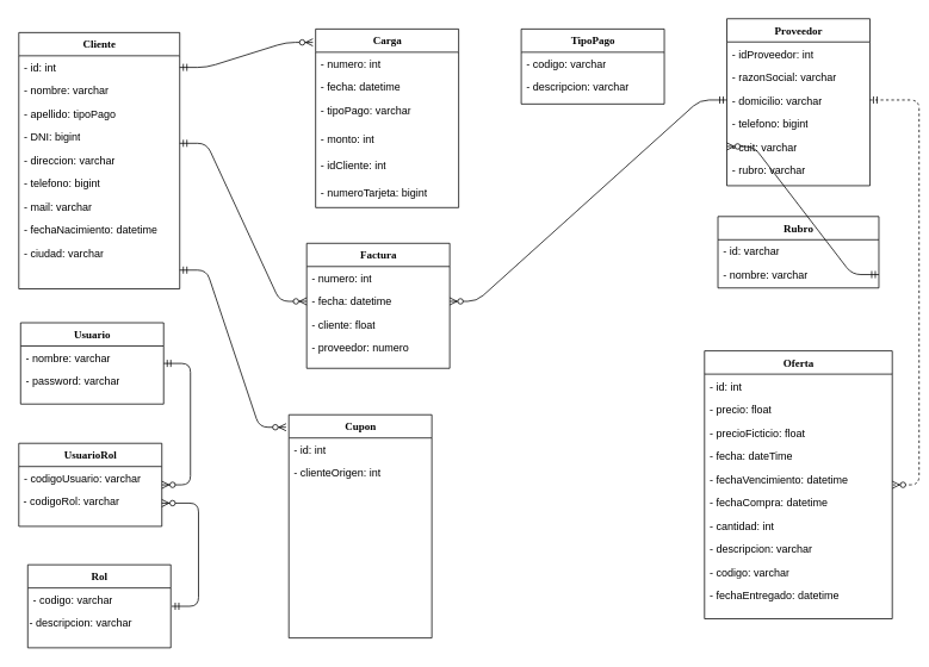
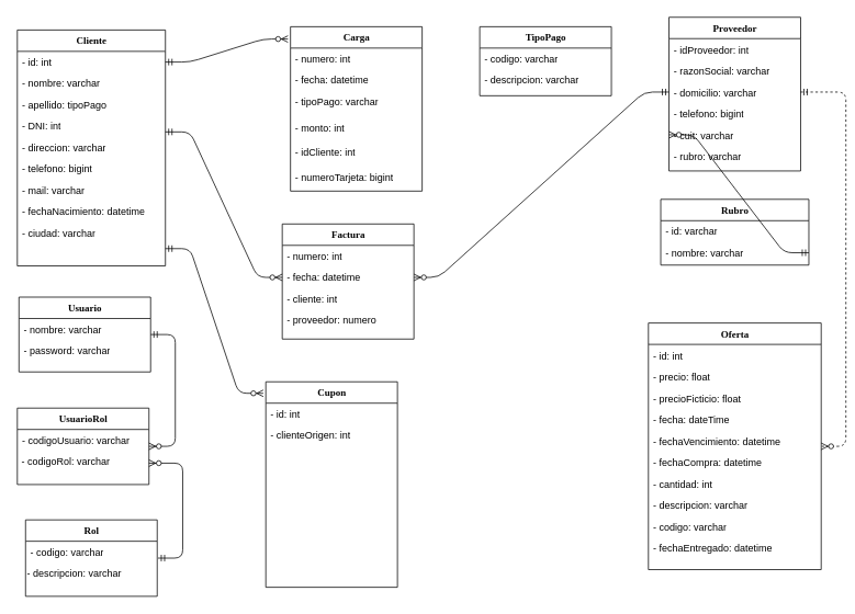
  <mxCell id="0" />
  <mxCell id="1" parent="0" />
  <mxCell id="2" value="Cliente" style="swimlane;html=1;fontStyle=1;align=center;verticalAlign=top;childLayout=stackLayout;horizontal=1;startSize=26;horizontalStack=0;resizeParent=1;resizeLast=0;collapsible=1;marginBottom=0;swimlaneFillColor=#ffffff;rounded=0;shadow=0;comic=0;labelBackgroundColor=none;strokeColor=#000000;strokeWidth=1;fillColor=none;fontFamily=Verdana;fontSize=12;fontColor=#000000;" parent="1" vertex="1"><mxGeometry x="20" y="36" width="180" height="287" as="geometry"><mxRectangle x="90" y="83" width="100" height="26" as="alternateBounds" /></mxGeometry></mxCell>
  <mxCell id="3" value="- id: int" style="text;html=1;strokeColor=none;fillColor=none;align=left;verticalAlign=top;spacingLeft=4;spacingRight=4;whiteSpace=wrap;overflow=hidden;rotatable=0;points=[[0,0.5],[1,0.5]];portConstraint=eastwest;" parent="2" vertex="1"><mxGeometry y="26" width="180" height="26" as="geometry" /></mxCell>
  <mxCell id="4" value="- nombre: varchar" style="text;html=1;strokeColor=none;fillColor=none;align=left;verticalAlign=top;spacingLeft=4;spacingRight=4;whiteSpace=wrap;overflow=hidden;rotatable=0;points=[[0,0.5],[1,0.5]];portConstraint=eastwest;" parent="2" vertex="1"><mxGeometry y="52" width="180" height="26" as="geometry" /></mxCell>
  <mxCell id="5" value="- apellido: tipoPago" style="text;html=1;strokeColor=none;fillColor=none;align=left;verticalAlign=top;spacingLeft=4;spacingRight=4;whiteSpace=wrap;overflow=hidden;rotatable=0;points=[[0,0.5],[1,0.5]];portConstraint=eastwest;" parent="2" vertex="1"><mxGeometry y="78" width="180" height="26" as="geometry" /></mxCell>
- <mxCell id="6" value="- DNI: bigint" style="text;html=1;strokeColor=none;fillColor=none;align=left;verticalAlign=top;spacingLeft=4;spacingRight=4;whiteSpace=wrap;overflow=hidden;rotatable=0;points=[[0,0.5],[1,0.5]];portConstraint=eastwest;" parent="2" vertex="1"><mxGeometry y="104" width="180" height="26" as="geometry" /></mxCell>
+ <mxCell id="6" value="- DNI: int" style="text;html=1;strokeColor=none;fillColor=none;align=left;verticalAlign=top;spacingLeft=4;spacingRight=4;whiteSpace=wrap;overflow=hidden;rotatable=0;points=[[0,0.5],[1,0.5]];portConstraint=eastwest;" parent="2" vertex="1"><mxGeometry y="104" width="180" height="26" as="geometry" /></mxCell>
  <mxCell id="7" value="- direccion: varchar" style="text;html=1;strokeColor=none;fillColor=none;align=left;verticalAlign=top;spacingLeft=4;spacingRight=4;whiteSpace=wrap;overflow=hidden;rotatable=0;points=[[0,0.5],[1,0.5]];portConstraint=eastwest;" parent="2" vertex="1"><mxGeometry y="130" width="180" height="26" as="geometry" /></mxCell>
  <mxCell id="8" value="- telefono: bigint" style="text;html=1;strokeColor=none;fillColor=none;align=left;verticalAlign=top;spacingLeft=4;spacingRight=4;whiteSpace=wrap;overflow=hidden;rotatable=0;points=[[0,0.5],[1,0.5]];portConstraint=eastwest;" parent="2" vertex="1"><mxGeometry y="156" width="180" height="26" as="geometry" /></mxCell>
  <mxCell id="9" value="- mail: varchar" style="text;html=1;strokeColor=none;fillColor=none;align=left;verticalAlign=top;spacingLeft=4;spacingRight=4;whiteSpace=wrap;overflow=hidden;rotatable=0;points=[[0,0.5],[1,0.5]];portConstraint=eastwest;" parent="2" vertex="1"><mxGeometry y="182" width="180" height="26" as="geometry" /></mxCell>
  <mxCell id="10" value="- fechaNacimiento: datetime" style="text;html=1;strokeColor=none;fillColor=none;align=left;verticalAlign=top;spacingLeft=4;spacingRight=4;whiteSpace=wrap;overflow=hidden;rotatable=0;points=[[0,0.5],[1,0.5]];portConstraint=eastwest;" parent="2" vertex="1"><mxGeometry y="208" width="180" height="26" as="geometry" /></mxCell>
  <mxCell id="11" value="- ciudad: varchar" style="text;html=1;strokeColor=none;fillColor=none;align=left;verticalAlign=top;spacingLeft=4;spacingRight=4;whiteSpace=wrap;overflow=hidden;rotatable=0;points=[[0,0.5],[1,0.5]];portConstraint=eastwest;" parent="2" vertex="1"><mxGeometry y="234" width="180" height="26" as="geometry" /></mxCell>
  <mxCell id="12" value="Proveedor" style="swimlane;html=1;fontStyle=1;align=center;verticalAlign=top;childLayout=stackLayout;horizontal=1;startSize=26;horizontalStack=0;resizeParent=1;resizeLast=0;collapsible=1;marginBottom=0;swimlaneFillColor=#ffffff;rounded=0;shadow=0;comic=0;labelBackgroundColor=none;strokeColor=#000000;strokeWidth=1;fillColor=none;fontFamily=Verdana;fontSize=12;fontColor=#000000;" parent="1" vertex="1"><mxGeometry x="812" y="20.5" width="160" height="187" as="geometry" /></mxCell>
  <mxCell id="13" value="- idProveedor: int" style="text;html=1;strokeColor=none;fillColor=none;align=left;verticalAlign=top;spacingLeft=4;spacingRight=4;whiteSpace=wrap;overflow=hidden;rotatable=0;points=[[0,0.5],[1,0.5]];portConstraint=eastwest;" parent="12" vertex="1"><mxGeometry y="26" width="160" height="26" as="geometry" /></mxCell>
  <mxCell id="14" value="- razonSocial: varchar" style="text;html=1;strokeColor=none;fillColor=none;align=left;verticalAlign=top;spacingLeft=4;spacingRight=4;whiteSpace=wrap;overflow=hidden;rotatable=0;points=[[0,0.5],[1,0.5]];portConstraint=eastwest;" parent="12" vertex="1"><mxGeometry y="52" width="160" height="26" as="geometry" /></mxCell>
  <mxCell id="15" value="- domicilio: varchar" style="text;html=1;strokeColor=none;fillColor=none;align=left;verticalAlign=top;spacingLeft=4;spacingRight=4;whiteSpace=wrap;overflow=hidden;rotatable=0;points=[[0,0.5],[1,0.5]];portConstraint=eastwest;" parent="12" vertex="1"><mxGeometry y="78" width="160" height="26" as="geometry" /></mxCell>
  <mxCell id="16" value="- telefono: bigint" style="text;html=1;strokeColor=none;fillColor=none;align=left;verticalAlign=top;spacingLeft=4;spacingRight=4;whiteSpace=wrap;overflow=hidden;rotatable=0;points=[[0,0.5],[1,0.5]];portConstraint=eastwest;" parent="12" vertex="1"><mxGeometry y="104" width="160" height="26" as="geometry" /></mxCell>
  <mxCell id="17" value="- cuit: varchar" style="text;html=1;strokeColor=none;fillColor=none;align=left;verticalAlign=top;spacingLeft=4;spacingRight=4;whiteSpace=wrap;overflow=hidden;rotatable=0;points=[[0,0.5],[1,0.5]];portConstraint=eastwest;" parent="12" vertex="1"><mxGeometry y="130" width="160" height="26" as="geometry" /></mxCell>
  <mxCell id="18" value="- rubro: varchar" style="text;html=1;strokeColor=none;fillColor=none;align=left;verticalAlign=top;spacingLeft=4;spacingRight=4;whiteSpace=wrap;overflow=hidden;rotatable=0;points=[[0,0.5],[1,0.5]];portConstraint=eastwest;" parent="12" vertex="1"><mxGeometry y="156" width="160" height="26" as="geometry" /></mxCell>
  <mxCell id="19" value="Oferta" style="swimlane;html=1;fontStyle=1;align=center;verticalAlign=top;childLayout=stackLayout;horizontal=1;startSize=26;horizontalStack=0;resizeParent=1;resizeLast=0;collapsible=1;marginBottom=0;swimlaneFillColor=#ffffff;rounded=0;shadow=0;comic=0;labelBackgroundColor=none;strokeColor=#000000;strokeWidth=1;fillColor=none;fontFamily=Verdana;fontSize=12;fontColor=#000000;" parent="1" vertex="1"><mxGeometry x="787" y="392.5" width="210" height="300" as="geometry" /></mxCell>
  <mxCell id="20" value="- id: int" style="text;html=1;strokeColor=none;fillColor=none;align=left;verticalAlign=top;spacingLeft=4;spacingRight=4;whiteSpace=wrap;overflow=hidden;rotatable=0;points=[[0,0.5],[1,0.5]];portConstraint=eastwest;" parent="19" vertex="1"><mxGeometry y="26" width="210" height="26" as="geometry" /></mxCell>
  <mxCell id="21" value="- precio: float" style="text;html=1;strokeColor=none;fillColor=none;align=left;verticalAlign=top;spacingLeft=4;spacingRight=4;whiteSpace=wrap;overflow=hidden;rotatable=0;points=[[0,0.5],[1,0.5]];portConstraint=eastwest;" parent="19" vertex="1"><mxGeometry y="52" width="210" height="26" as="geometry" /></mxCell>
  <mxCell id="22" value="- precioFicticio: float" style="text;html=1;strokeColor=none;fillColor=none;align=left;verticalAlign=top;spacingLeft=4;spacingRight=4;whiteSpace=wrap;overflow=hidden;rotatable=0;points=[[0,0.5],[1,0.5]];portConstraint=eastwest;" parent="19" vertex="1"><mxGeometry y="78" width="210" height="26" as="geometry" /></mxCell>
  <mxCell id="23" value="- fecha: dateTime" style="text;html=1;strokeColor=none;fillColor=none;align=left;verticalAlign=top;spacingLeft=4;spacingRight=4;whiteSpace=wrap;overflow=hidden;rotatable=0;points=[[0,0.5],[1,0.5]];portConstraint=eastwest;" parent="19" vertex="1"><mxGeometry y="104" width="210" height="26" as="geometry" /></mxCell>
  <mxCell id="24" value="- fechaVencimiento: datetime" style="text;html=1;strokeColor=none;fillColor=none;align=left;verticalAlign=top;spacingLeft=4;spacingRight=4;whiteSpace=wrap;overflow=hidden;rotatable=0;points=[[0,0.5],[1,0.5]];portConstraint=eastwest;" parent="19" vertex="1"><mxGeometry y="130" width="210" height="26" as="geometry" /></mxCell>
  <mxCell id="25" value="- fechaCompra: datetime" style="text;html=1;strokeColor=none;fillColor=none;align=left;verticalAlign=top;spacingLeft=4;spacingRight=4;whiteSpace=wrap;overflow=hidden;rotatable=0;points=[[0,0.5],[1,0.5]];portConstraint=eastwest;" parent="19" vertex="1"><mxGeometry y="156" width="210" height="26" as="geometry" /></mxCell>
  <mxCell id="26" value="- cantidad: int" style="text;html=1;strokeColor=none;fillColor=none;align=left;verticalAlign=top;spacingLeft=4;spacingRight=4;whiteSpace=wrap;overflow=hidden;rotatable=0;points=[[0,0.5],[1,0.5]];portConstraint=eastwest;" parent="19" vertex="1"><mxGeometry y="182" width="210" height="26" as="geometry" /></mxCell>
  <mxCell id="27" value="- descripcion: varchar" style="text;html=1;strokeColor=none;fillColor=none;align=left;verticalAlign=top;spacingLeft=4;spacingRight=4;whiteSpace=wrap;overflow=hidden;rotatable=0;points=[[0,0.5],[1,0.5]];portConstraint=eastwest;" parent="19" vertex="1"><mxGeometry y="208" width="210" height="26" as="geometry" /></mxCell>
  <mxCell id="28" value="- codigo: varchar" style="text;html=1;strokeColor=none;fillColor=none;align=left;verticalAlign=top;spacingLeft=4;spacingRight=4;whiteSpace=wrap;overflow=hidden;rotatable=0;points=[[0,0.5],[1,0.5]];portConstraint=eastwest;" parent="19" vertex="1"><mxGeometry y="234" width="210" height="26" as="geometry" /></mxCell>
  <mxCell id="29" value="- fechaEntregado: datetime" style="text;html=1;strokeColor=none;fillColor=none;align=left;verticalAlign=top;spacingLeft=4;spacingRight=4;whiteSpace=wrap;overflow=hidden;rotatable=0;points=[[0,0.5],[1,0.5]];portConstraint=eastwest;" parent="19" vertex="1"><mxGeometry y="260" width="210" height="26" as="geometry" /></mxCell>
  <mxCell id="30" value="Factura" style="swimlane;html=1;fontStyle=1;align=center;verticalAlign=top;childLayout=stackLayout;horizontal=1;startSize=26;horizontalStack=0;resizeParent=1;resizeLast=0;collapsible=1;marginBottom=0;swimlaneFillColor=#ffffff;rounded=0;shadow=0;comic=0;labelBackgroundColor=none;strokeColor=#000000;strokeWidth=1;fillColor=none;fontFamily=Verdana;fontSize=12;fontColor=#000000;" parent="1" vertex="1"><mxGeometry x="342" y="272" width="160" height="140" as="geometry" /></mxCell>
  <mxCell id="31" value="- numero: int" style="text;html=1;strokeColor=none;fillColor=none;align=left;verticalAlign=top;spacingLeft=4;spacingRight=4;whiteSpace=wrap;overflow=hidden;rotatable=0;points=[[0,0.5],[1,0.5]];portConstraint=eastwest;" parent="30" vertex="1"><mxGeometry y="26" width="160" height="26" as="geometry" /></mxCell>
  <mxCell id="32" value="- fecha: datetime" style="text;html=1;strokeColor=none;fillColor=none;align=left;verticalAlign=top;spacingLeft=4;spacingRight=4;whiteSpace=wrap;overflow=hidden;rotatable=0;points=[[0,0.5],[1,0.5]];portConstraint=eastwest;" parent="30" vertex="1"><mxGeometry y="52" width="160" height="26" as="geometry" /></mxCell>
- <mxCell id="33" value="- cliente: float" style="text;html=1;strokeColor=none;fillColor=none;align=left;verticalAlign=top;spacingLeft=4;spacingRight=4;whiteSpace=wrap;overflow=hidden;rotatable=0;points=[[0,0.5],[1,0.5]];portConstraint=eastwest;" parent="30" vertex="1"><mxGeometry y="78" width="160" height="26" as="geometry" /></mxCell>
+ <mxCell id="33" value="- cliente: int" style="text;html=1;strokeColor=none;fillColor=none;align=left;verticalAlign=top;spacingLeft=4;spacingRight=4;whiteSpace=wrap;overflow=hidden;rotatable=0;points=[[0,0.5],[1,0.5]];portConstraint=eastwest;" parent="30" vertex="1"><mxGeometry y="78" width="160" height="26" as="geometry" /></mxCell>
  <mxCell id="34" value="- proveedor: numero" style="text;html=1;strokeColor=none;fillColor=none;align=left;verticalAlign=top;spacingLeft=4;spacingRight=4;whiteSpace=wrap;overflow=hidden;rotatable=0;points=[[0,0.5],[1,0.5]];portConstraint=eastwest;" parent="30" vertex="1"><mxGeometry y="104" width="160" height="26" as="geometry" /></mxCell>
  <mxCell id="35" value="Carga" style="swimlane;html=1;fontStyle=1;align=center;verticalAlign=top;childLayout=stackLayout;horizontal=1;startSize=26;horizontalStack=0;resizeParent=1;resizeLast=0;collapsible=1;marginBottom=0;swimlaneFillColor=#ffffff;rounded=0;shadow=0;comic=0;labelBackgroundColor=none;strokeColor=#000000;strokeWidth=1;fillColor=none;fontFamily=Verdana;fontSize=12;fontColor=#000000;" parent="1" vertex="1"><mxGeometry x="352" y="32" width="160" height="200" as="geometry" /></mxCell>
  <mxCell id="36" value="- numero: int" style="text;html=1;strokeColor=none;fillColor=none;align=left;verticalAlign=top;spacingLeft=4;spacingRight=4;whiteSpace=wrap;overflow=hidden;rotatable=0;points=[[0,0.5],[1,0.5]];portConstraint=eastwest;" parent="35" vertex="1"><mxGeometry y="26" width="160" height="26" as="geometry" /></mxCell>
  <mxCell id="37" value="- fecha: datetime" style="text;html=1;strokeColor=none;fillColor=none;align=left;verticalAlign=top;spacingLeft=4;spacingRight=4;whiteSpace=wrap;overflow=hidden;rotatable=0;points=[[0,0.5],[1,0.5]];portConstraint=eastwest;" parent="35" vertex="1"><mxGeometry y="52" width="160" height="26" as="geometry" /></mxCell>
  <mxCell id="38" value="- tipoPago: varchar" style="text;html=1;strokeColor=none;fillColor=none;align=left;verticalAlign=top;spacingLeft=4;spacingRight=4;whiteSpace=wrap;overflow=hidden;rotatable=0;points=[[0,0.5],[1,0.5]];portConstraint=eastwest;" parent="35" vertex="1"><mxGeometry y="78" width="160" height="32" as="geometry" /></mxCell>
  <mxCell id="39" value="&lt;div&gt;- monto: int&lt;/div&gt;" style="text;html=1;strokeColor=none;fillColor=none;align=left;verticalAlign=top;spacingLeft=4;spacingRight=4;whiteSpace=wrap;overflow=hidden;rotatable=0;points=[[0,0.5],[1,0.5]];portConstraint=eastwest;" parent="35" vertex="1"><mxGeometry y="110" width="160" height="30" as="geometry" /></mxCell>
  <mxCell id="40" value="- idCliente: int" style="text;html=1;strokeColor=none;fillColor=none;align=left;verticalAlign=top;spacingLeft=4;spacingRight=4;whiteSpace=wrap;overflow=hidden;rotatable=0;points=[[0,0.5],[1,0.5]];portConstraint=eastwest;" parent="35" vertex="1"><mxGeometry y="140" width="160" height="30" as="geometry" /></mxCell>
  <mxCell id="41" value="- numeroTarjeta: bigint" style="text;html=1;strokeColor=none;fillColor=none;align=left;verticalAlign=top;spacingLeft=4;spacingRight=4;whiteSpace=wrap;overflow=hidden;rotatable=0;points=[[0,0.5],[1,0.5]];portConstraint=eastwest;" parent="35" vertex="1"><mxGeometry y="170" width="160" height="30" as="geometry" /></mxCell>
  <mxCell id="42" value="Usuario" style="swimlane;html=1;fontStyle=1;align=center;verticalAlign=top;childLayout=stackLayout;horizontal=1;startSize=26;horizontalStack=0;resizeParent=1;resizeLast=0;collapsible=1;marginBottom=0;swimlaneFillColor=#ffffff;rounded=0;shadow=0;comic=0;labelBackgroundColor=none;strokeColor=#000000;strokeWidth=1;fillColor=none;fontFamily=Verdana;fontSize=12;fontColor=#000000;" parent="1" vertex="1"><mxGeometry x="22" y="361" width="160" height="91" as="geometry" /></mxCell>
  <mxCell id="43" value="- nombre: varchar" style="text;html=1;strokeColor=none;fillColor=none;align=left;verticalAlign=top;spacingLeft=4;spacingRight=4;whiteSpace=wrap;overflow=hidden;rotatable=0;points=[[0,0.5],[1,0.5]];portConstraint=eastwest;" parent="42" vertex="1"><mxGeometry y="26" width="160" height="26" as="geometry" /></mxCell>
  <mxCell id="44" value="- password: varchar" style="text;html=1;strokeColor=none;fillColor=none;align=left;verticalAlign=top;spacingLeft=4;spacingRight=4;whiteSpace=wrap;overflow=hidden;rotatable=0;points=[[0,0.5],[1,0.5]];portConstraint=eastwest;" parent="42" vertex="1"><mxGeometry y="52" width="160" height="26" as="geometry" /></mxCell>
  <mxCell id="45" value="UsuarioRol" style="swimlane;html=1;fontStyle=1;align=center;verticalAlign=top;childLayout=stackLayout;horizontal=1;startSize=26;horizontalStack=0;resizeParent=1;resizeLast=0;collapsible=1;marginBottom=0;swimlaneFillColor=#ffffff;rounded=0;shadow=0;comic=0;labelBackgroundColor=none;strokeColor=#000000;strokeWidth=1;fillColor=none;fontFamily=Verdana;fontSize=12;fontColor=#000000;" parent="1" vertex="1"><mxGeometry x="20" y="496" width="160" height="93" as="geometry" /></mxCell>
  <mxCell id="46" value="- codigoUsuario: varchar" style="text;html=1;strokeColor=none;fillColor=none;align=left;verticalAlign=top;spacingLeft=4;spacingRight=4;whiteSpace=wrap;overflow=hidden;rotatable=0;points=[[0,0.5],[1,0.5]];portConstraint=eastwest;" parent="45" vertex="1"><mxGeometry y="26" width="160" height="26" as="geometry" /></mxCell>
  <mxCell id="47" value="&amp;nbsp;- codigoRol: varchar" style="text;html=1;" parent="45" vertex="1"><mxGeometry y="52" width="160" height="30" as="geometry" /></mxCell>
  <mxCell id="48" value="Cupon" style="swimlane;html=1;fontStyle=1;align=center;verticalAlign=top;childLayout=stackLayout;horizontal=1;startSize=26;horizontalStack=0;resizeParent=1;resizeLast=0;collapsible=1;marginBottom=0;swimlaneFillColor=#ffffff;rounded=0;shadow=0;comic=0;labelBackgroundColor=none;strokeColor=#000000;strokeWidth=1;fillColor=none;fontFamily=Verdana;fontSize=12;fontColor=#000000;" parent="1" vertex="1"><mxGeometry x="322" y="464" width="160" height="250" as="geometry" /></mxCell>
  <mxCell id="49" value="- id: int" style="text;html=1;strokeColor=none;fillColor=none;align=left;verticalAlign=top;spacingLeft=4;spacingRight=4;whiteSpace=wrap;overflow=hidden;rotatable=0;points=[[0,0.5],[1,0.5]];portConstraint=eastwest;" parent="48" vertex="1"><mxGeometry y="26" width="160" height="26" as="geometry" /></mxCell>
  <mxCell id="50" value="- clienteOrigen: int" style="text;html=1;strokeColor=none;fillColor=none;align=left;verticalAlign=top;spacingLeft=4;spacingRight=4;whiteSpace=wrap;overflow=hidden;rotatable=0;points=[[0,0.5],[1,0.5]];portConstraint=eastwest;" parent="48" vertex="1"><mxGeometry y="52" width="160" height="26" as="geometry" /></mxCell>
  <mxCell id="51" value="" style="edgeStyle=entityRelationEdgeStyle;fontSize=12;html=1;endArrow=ERzeroToMany;startArrow=ERmandOne;entryX=-0.019;entryY=0.056;entryDx=0;entryDy=0;entryPerimeter=0;" parent="1" target="48" edge="1"><mxGeometry width="100" height="100" relative="1" as="geometry"><mxPoint x="200" y="302" as="sourcePoint" /><mxPoint x="122" y="772" as="targetPoint" /></mxGeometry></mxCell>
  <mxCell id="52" value="" style="edgeStyle=entityRelationEdgeStyle;fontSize=12;html=1;endArrow=ERzeroToMany;startArrow=ERmandOne;entryX=-0.019;entryY=0.075;entryDx=0;entryDy=0;entryPerimeter=0;exitX=1;exitY=0.5;exitDx=0;exitDy=0;" parent="1" source="3" target="35" edge="1"><mxGeometry width="100" height="100" relative="1" as="geometry"><mxPoint x="212" y="147" as="sourcePoint" /><mxPoint x="312" y="47" as="targetPoint" /></mxGeometry></mxCell>
  <mxCell id="53" value="TipoPago" style="swimlane;html=1;fontStyle=1;align=center;verticalAlign=top;childLayout=stackLayout;horizontal=1;startSize=26;horizontalStack=0;resizeParent=1;resizeLast=0;collapsible=1;marginBottom=0;swimlaneFillColor=#ffffff;rounded=0;shadow=0;comic=0;labelBackgroundColor=none;strokeColor=#000000;strokeWidth=1;fillColor=none;fontFamily=Verdana;fontSize=12;fontColor=#000000;" parent="1" vertex="1"><mxGeometry x="582" y="32" width="160" height="84" as="geometry" /></mxCell>
  <mxCell id="54" value="- codigo: varchar" style="text;html=1;strokeColor=none;fillColor=none;align=left;verticalAlign=top;spacingLeft=4;spacingRight=4;whiteSpace=wrap;overflow=hidden;rotatable=0;points=[[0,0.5],[1,0.5]];portConstraint=eastwest;" parent="53" vertex="1"><mxGeometry y="26" width="160" height="26" as="geometry" /></mxCell>
  <mxCell id="55" value="- descripcion: varchar" style="text;html=1;strokeColor=none;fillColor=none;align=left;verticalAlign=top;spacingLeft=4;spacingRight=4;whiteSpace=wrap;overflow=hidden;rotatable=0;points=[[0,0.5],[1,0.5]];portConstraint=eastwest;" parent="53" vertex="1"><mxGeometry y="52" width="160" height="26" as="geometry" /></mxCell>
  <mxCell id="56" value="" style="edgeStyle=entityRelationEdgeStyle;fontSize=12;html=1;endArrow=ERzeroToMany;startArrow=ERmandOne;exitX=1;exitY=0.5;exitDx=0;exitDy=0;dashed=1;" parent="1" source="15" target="19" edge="1"><mxGeometry width="100" height="100" relative="1" as="geometry"><mxPoint x="1002" y="186" as="sourcePoint" /><mxPoint x="932" y="244" as="targetPoint" /></mxGeometry></mxCell>
  <mxCell id="57" value="Rol" style="swimlane;html=1;fontStyle=1;align=center;verticalAlign=top;childLayout=stackLayout;horizontal=1;startSize=26;horizontalStack=0;resizeParent=1;resizeLast=0;collapsible=1;marginBottom=0;swimlaneFillColor=#ffffff;rounded=0;shadow=0;comic=0;labelBackgroundColor=none;strokeColor=#000000;strokeWidth=1;fillColor=none;fontFamily=Verdana;fontSize=12;fontColor=#000000;" parent="1" vertex="1"><mxGeometry x="30" y="632" width="160" height="93" as="geometry" /></mxCell>
  <mxCell id="58" value="- codigo: varchar" style="text;html=1;strokeColor=none;fillColor=none;align=left;verticalAlign=top;spacingLeft=4;spacingRight=4;whiteSpace=wrap;overflow=hidden;rotatable=0;points=[[0,0.5],[1,0.5]];portConstraint=eastwest;" parent="57" vertex="1"><mxGeometry y="26" width="160" height="26" as="geometry" /></mxCell>
  <mxCell id="59" value="- descripcion: varchar" style="text;html=1;" parent="57" vertex="1"><mxGeometry y="52" width="160" height="30" as="geometry" /></mxCell>
  <mxCell id="60" value="" style="edgeStyle=entityRelationEdgeStyle;fontSize=12;html=1;endArrow=ERzeroToMany;startArrow=ERmandOne;" parent="1" target="45" edge="1"><mxGeometry width="100" height="100" relative="1" as="geometry"><mxPoint x="182" y="406.5" as="sourcePoint" /><mxPoint x="331" y="498" as="targetPoint" /></mxGeometry></mxCell>
  <mxCell id="61" value="" style="edgeStyle=entityRelationEdgeStyle;fontSize=12;html=1;endArrow=ERzeroToMany;startArrow=ERmandOne;" parent="1" target="47" edge="1"><mxGeometry width="100" height="100" relative="1" as="geometry"><mxPoint x="191" y="678.5" as="sourcePoint" /><mxPoint x="189" y="814.5" as="targetPoint" /></mxGeometry></mxCell>
  <mxCell id="62" value="" style="edgeStyle=entityRelationEdgeStyle;fontSize=12;html=1;endArrow=ERzeroToMany;startArrow=ERmandOne;exitX=1;exitY=0.5;exitDx=0;exitDy=0;" parent="1" target="32" edge="1"><mxGeometry width="100" height="100" relative="1" as="geometry"><mxPoint x="200" y="160" as="sourcePoint" /><mxPoint x="349" y="132" as="targetPoint" /></mxGeometry></mxCell>
  <mxCell id="63" value="" style="edgeStyle=entityRelationEdgeStyle;fontSize=12;html=1;endArrow=ERzeroToMany;startArrow=ERmandOne;" parent="1" source="15" target="32" edge="1"><mxGeometry width="100" height="100" relative="1" as="geometry"><mxPoint x="652" y="392" as="sourcePoint" /><mxPoint x="582" y="322" as="targetPoint" /></mxGeometry></mxCell>
  <mxCell id="64" value="Rubro" style="swimlane;html=1;fontStyle=1;align=center;verticalAlign=top;childLayout=stackLayout;horizontal=1;startSize=26;horizontalStack=0;resizeParent=1;resizeLast=0;collapsible=1;marginBottom=0;swimlaneFillColor=#ffffff;rounded=0;shadow=0;comic=0;labelBackgroundColor=none;strokeColor=#000000;strokeWidth=1;fillColor=none;fontFamily=Verdana;fontSize=12;fontColor=#000000;" vertex="1" parent="1"><mxGeometry x="802" y="242" width="180" height="80" as="geometry"><mxRectangle x="90" y="83" width="100" height="26" as="alternateBounds" /></mxGeometry></mxCell>
  <mxCell id="65" value="- id: varchar" style="text;html=1;strokeColor=none;fillColor=none;align=left;verticalAlign=top;spacingLeft=4;spacingRight=4;whiteSpace=wrap;overflow=hidden;rotatable=0;points=[[0,0.5],[1,0.5]];portConstraint=eastwest;" vertex="1" parent="64"><mxGeometry y="26" width="180" height="26" as="geometry" /></mxCell>
  <mxCell id="66" value="- nombre: varchar" style="text;html=1;strokeColor=none;fillColor=none;align=left;verticalAlign=top;spacingLeft=4;spacingRight=4;whiteSpace=wrap;overflow=hidden;rotatable=0;points=[[0,0.5],[1,0.5]];portConstraint=eastwest;" vertex="1" parent="64"><mxGeometry y="52" width="180" height="26" as="geometry" /></mxCell>
  <mxCell id="67" value="" style="edgeStyle=entityRelationEdgeStyle;fontSize=12;html=1;endArrow=ERzeroToMany;startArrow=ERmandOne;entryX=0;entryY=0.5;entryDx=0;entryDy=0;exitX=1;exitY=0.5;exitDx=0;exitDy=0;" edge="1" parent="1" source="66" target="17"><mxGeometry width="100" height="100" relative="1" as="geometry"><mxPoint x="752" y="322" as="sourcePoint" /><mxPoint x="782" y="262" as="targetPoint" /></mxGeometry></mxCell>
